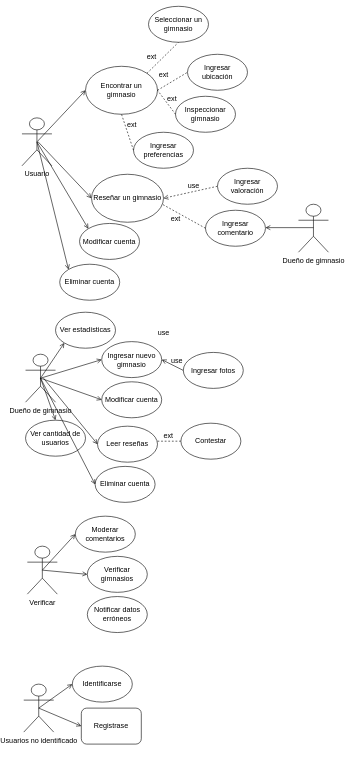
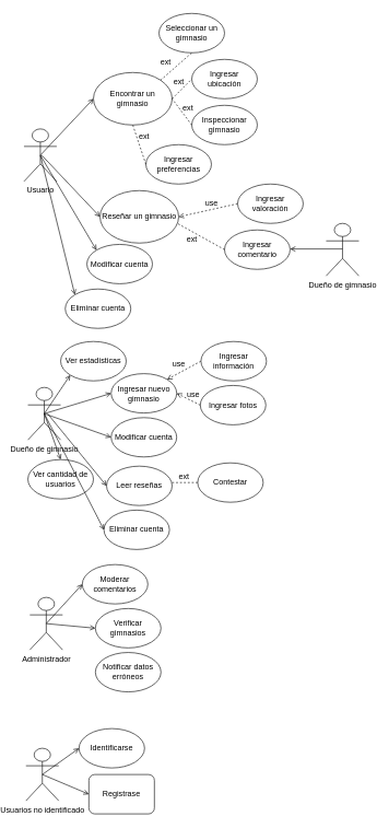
  <mxCell id="0" />
  <mxCell id="1" parent="0" />
  <mxCell id="2" value="" style="endArrow=open;html=1;rounded=0;endFill=0;exitX=0.5;exitY=0.5;exitDx=0;exitDy=0;exitPerimeter=0;entryX=0;entryY=0.5;entryDx=0;entryDy=0;" parent="1" target="3" edge="1"><mxGeometry width="50" height="50" relative="1" as="geometry"><mxPoint x="46" y="235" as="sourcePoint" /><mxPoint x="166" y="190" as="targetPoint" /></mxGeometry></mxCell>
  <mxCell id="3" value="Encontrar un gimnasio" style="ellipse;whiteSpace=wrap;html=1;" parent="1" vertex="1"><mxGeometry x="126" y="110" width="120" height="80" as="geometry" /></mxCell>
  <mxCell id="4" value="" style="endArrow=open;html=1;rounded=0;endFill=0;exitX=0.5;exitY=0.5;exitDx=0;exitDy=0;exitPerimeter=0;entryX=0;entryY=0.5;entryDx=0;entryDy=0;" parent="1" target="5" edge="1"><mxGeometry width="50" height="50" relative="1" as="geometry"><mxPoint x="46" y="235" as="sourcePoint" /><mxPoint x="166" y="280" as="targetPoint" /></mxGeometry></mxCell>
  <mxCell id="5" value="Reseñar un gimnasio" style="ellipse;whiteSpace=wrap;html=1;" parent="1" vertex="1"><mxGeometry x="136" y="290" width="120" height="80" as="geometry" /></mxCell>
- <mxCell id="6" value="Seleccionar un gimnasio" style="ellipse;whiteSpace=wrap;html=1;" parent="1" vertex="1"><mxGeometry x="231" y="10" width="100" height="60" as="geometry" /></mxCell>
- <mxCell id="7" value="Ingresar ubicación" style="ellipse;whiteSpace=wrap;html=1;" parent="1" vertex="1"><mxGeometry x="296" y="90" width="100" height="60" as="geometry" /></mxCell>
+ <mxCell id="6" value="Seleccionar un gimnasio" style="ellipse;whiteSpace=wrap;html=1;" parent="1" vertex="1"><mxGeometry x="226" y="20" width="100" height="60" as="geometry" /></mxCell>
+ <mxCell id="7" value="Ingresar ubicación" style="ellipse;whiteSpace=wrap;html=1;" parent="1" vertex="1"><mxGeometry x="276" y="90" width="100" height="60" as="geometry" /></mxCell>
  <mxCell id="8" value="Inspeccionar gimnasio" style="ellipse;whiteSpace=wrap;html=1;" parent="1" vertex="1"><mxGeometry x="276" y="160" width="100" height="60" as="geometry" /></mxCell>
  <mxCell id="9" value="Ingresar preferencias" style="ellipse;whiteSpace=wrap;html=1;" parent="1" vertex="1"><mxGeometry x="206" y="220" width="100" height="60" as="geometry" /></mxCell>
  <mxCell id="10" value="" style="endArrow=none;dashed=1;html=1;rounded=0;entryX=0.5;entryY=1;entryDx=0;entryDy=0;exitX=0;exitY=0.5;exitDx=0;exitDy=0;" parent="1" source="9" target="3" edge="1"><mxGeometry width="50" height="50" relative="1" as="geometry"><mxPoint x="246" y="240" as="sourcePoint" /><mxPoint x="296" y="190" as="targetPoint" /></mxGeometry></mxCell>
  <mxCell id="11" value="" style="endArrow=none;dashed=1;html=1;rounded=0;entryX=1;entryY=0.5;entryDx=0;entryDy=0;exitX=0;exitY=0.5;exitDx=0;exitDy=0;" parent="1" source="8" target="3" edge="1"><mxGeometry width="50" height="50" relative="1" as="geometry"><mxPoint x="246" y="240" as="sourcePoint" /><mxPoint x="296" y="190" as="targetPoint" /></mxGeometry></mxCell>
  <mxCell id="12" value="" style="endArrow=none;dashed=1;html=1;rounded=0;exitX=1;exitY=0.5;exitDx=0;exitDy=0;entryX=0;entryY=0.5;entryDx=0;entryDy=0;" parent="1" source="3" target="7" edge="1"><mxGeometry width="50" height="50" relative="1" as="geometry"><mxPoint x="246" y="240" as="sourcePoint" /><mxPoint x="296" y="190" as="targetPoint" /></mxGeometry></mxCell>
  <mxCell id="13" value="" style="endArrow=none;dashed=1;html=1;rounded=0;exitX=1;exitY=0;exitDx=0;exitDy=0;entryX=0.5;entryY=1;entryDx=0;entryDy=0;" parent="1" source="3" target="6" edge="1"><mxGeometry width="50" height="50" relative="1" as="geometry"><mxPoint x="246" y="240" as="sourcePoint" /><mxPoint x="296" y="190" as="targetPoint" /></mxGeometry></mxCell>
  <mxCell id="14" value="ext" style="text;html=1;align=center;verticalAlign=middle;resizable=0;points=[];autosize=1;strokeColor=none;fillColor=none;" parent="1" vertex="1"><mxGeometry x="216" y="80" width="40" height="30" as="geometry" /></mxCell>
  <mxCell id="15" value="ext" style="text;html=1;align=center;verticalAlign=middle;resizable=0;points=[];autosize=1;strokeColor=none;fillColor=none;" parent="1" vertex="1"><mxGeometry x="236" y="110" width="40" height="30" as="geometry" /></mxCell>
  <mxCell id="16" value="ext" style="text;html=1;align=center;verticalAlign=middle;resizable=0;points=[];autosize=1;strokeColor=none;fillColor=none;" parent="1" vertex="1"><mxGeometry x="250" y="150" width="40" height="30" as="geometry" /></mxCell>
  <mxCell id="17" value="ext" style="text;html=1;align=center;verticalAlign=middle;resizable=0;points=[];autosize=1;strokeColor=none;fillColor=none;" parent="1" vertex="1"><mxGeometry x="183" y="193" width="40" height="30" as="geometry" /></mxCell>
  <mxCell id="18" value="" style="endArrow=open;html=1;rounded=0;entryX=1;entryY=0.5;entryDx=0;entryDy=0;endFill=0;dashed=1;" parent="1" target="5" edge="1"><mxGeometry width="50" height="50" relative="1" as="geometry"><mxPoint x="346" y="310" as="sourcePoint" /><mxPoint x="296" y="290" as="targetPoint" /></mxGeometry></mxCell>
  <mxCell id="19" value="Ingresar valoración" style="ellipse;whiteSpace=wrap;html=1;" parent="1" vertex="1"><mxGeometry x="346" y="280" width="100" height="60" as="geometry" /></mxCell>
  <mxCell id="20" value="use" style="text;html=1;align=center;verticalAlign=middle;resizable=0;points=[];autosize=1;strokeColor=none;fillColor=none;" parent="1" vertex="1"><mxGeometry x="286" y="295" width="40" height="30" as="geometry" /></mxCell>
  <mxCell id="21" value="Ingresar comentario" style="ellipse;whiteSpace=wrap;html=1;" parent="1" vertex="1"><mxGeometry x="326" y="350" width="100" height="60" as="geometry" /></mxCell>
  <mxCell id="22" value="" style="endArrow=none;dashed=1;html=1;rounded=0;exitX=0;exitY=0.5;exitDx=0;exitDy=0;entryX=0.983;entryY=0.625;entryDx=0;entryDy=0;entryPerimeter=0;" parent="1" source="21" target="5" edge="1"><mxGeometry width="50" height="50" relative="1" as="geometry"><mxPoint x="246" y="340" as="sourcePoint" /><mxPoint x="296" y="290" as="targetPoint" /></mxGeometry></mxCell>
  <mxCell id="23" value="ext" style="text;html=1;align=center;verticalAlign=middle;resizable=0;points=[];autosize=1;strokeColor=none;fillColor=none;" parent="1" vertex="1"><mxGeometry x="256" y="350" width="40" height="30" as="geometry" /></mxCell>
  <mxCell id="24" value="" style="endArrow=open;html=1;rounded=0;endFill=0;" parent="1" edge="1"><mxGeometry width="50" height="50" relative="1" as="geometry"><mxPoint x="506" y="379" as="sourcePoint" /><mxPoint x="426" y="379" as="targetPoint" /></mxGeometry></mxCell>
  <mxCell id="25" value="Dueño de gimnasio" style="shape=umlActor;verticalLabelPosition=bottom;verticalAlign=top;html=1;outlineConnect=0;" parent="1" vertex="1"><mxGeometry x="481" y="340" width="50" height="80" as="geometry" /></mxCell>
  <mxCell id="26" value="Dueño de gimnasio" style="shape=umlActor;verticalLabelPosition=bottom;verticalAlign=top;html=1;outlineConnect=0;" parent="1" vertex="1"><mxGeometry x="26" y="590" width="50" height="80" as="geometry" /></mxCell>
  <mxCell id="27" value="Usuario" style="shape=umlActor;verticalLabelPosition=bottom;verticalAlign=top;html=1;outlineConnect=0;" parent="1" vertex="1"><mxGeometry x="20" y="196" width="50" height="80" as="geometry" /></mxCell>
  <mxCell id="28" value="Ver estadísticas" style="ellipse;whiteSpace=wrap;html=1;" parent="1" vertex="1"><mxGeometry x="76" y="520" width="100" height="60" as="geometry" /></mxCell>
  <mxCell id="29" value="Ingresar nuevo gimnasio" style="ellipse;whiteSpace=wrap;html=1;" parent="1" vertex="1"><mxGeometry x="153" y="569" width="100" height="60" as="geometry" /></mxCell>
  <mxCell id="30" value="Modificar cuenta" style="ellipse;whiteSpace=wrap;html=1;" parent="1" vertex="1"><mxGeometry x="153" y="636" width="100" height="60" as="geometry" /></mxCell>
  <mxCell id="31" value="Ver cantidad de usuarios" style="ellipse;whiteSpace=wrap;html=1;" parent="1" vertex="1"><mxGeometry x="26" y="700" width="100" height="60" as="geometry" /></mxCell>
  <mxCell id="32" value="" style="endArrow=open;html=1;rounded=0;endFill=0;exitX=0.5;exitY=0.5;exitDx=0;exitDy=0;exitPerimeter=0;entryX=0;entryY=1;entryDx=0;entryDy=0;" parent="1" source="26" target="28" edge="1"><mxGeometry width="50" height="50" relative="1" as="geometry"><mxPoint x="246" y="590" as="sourcePoint" /><mxPoint x="296" y="540" as="targetPoint" /></mxGeometry></mxCell>
  <mxCell id="33" value="" style="endArrow=open;html=1;rounded=0;endFill=0;exitX=0.5;exitY=0.5;exitDx=0;exitDy=0;exitPerimeter=0;entryX=0;entryY=0.5;entryDx=0;entryDy=0;" parent="1" source="26" target="29" edge="1"><mxGeometry width="50" height="50" relative="1" as="geometry"><mxPoint x="61" y="640" as="sourcePoint" /><mxPoint x="101" y="581" as="targetPoint" /></mxGeometry></mxCell>
  <mxCell id="34" value="" style="endArrow=open;html=1;rounded=0;endFill=0;exitX=0.5;exitY=0.5;exitDx=0;exitDy=0;exitPerimeter=0;entryX=0;entryY=0.5;entryDx=0;entryDy=0;" parent="1" source="26" target="30" edge="1"><mxGeometry width="50" height="50" relative="1" as="geometry"><mxPoint x="71" y="650" as="sourcePoint" /><mxPoint x="111" y="591" as="targetPoint" /></mxGeometry></mxCell>
  <mxCell id="35" value="" style="endArrow=open;html=1;rounded=0;endFill=0;entryX=0.5;entryY=0;entryDx=0;entryDy=0;exitX=0.5;exitY=0.5;exitDx=0;exitDy=0;exitPerimeter=0;" parent="1" source="26" target="31" edge="1"><mxGeometry width="50" height="50" relative="1" as="geometry"><mxPoint x="56" y="630" as="sourcePoint" /><mxPoint x="121" y="601" as="targetPoint" /></mxGeometry></mxCell>
+ <mxCell id="36" value="" style="endArrow=open;html=1;rounded=0;entryX=1;entryY=0;entryDx=0;entryDy=0;endFill=0;dashed=1;exitX=0;exitY=0.5;exitDx=0;exitDy=0;" parent="1" source="37" target="29" edge="1"><mxGeometry width="50" height="50" relative="1" as="geometry"><mxPoint x="296" y="550" as="sourcePoint" /><mxPoint x="296" y="550" as="targetPoint" /></mxGeometry></mxCell>
+ <mxCell id="37" value="Ingresar información" style="ellipse;whiteSpace=wrap;html=1;" parent="1" vertex="1"><mxGeometry x="290" y="520" width="100" height="60" as="geometry" /></mxCell>
  <mxCell id="38" value="Ingresar fotos" style="ellipse;whiteSpace=wrap;html=1;" parent="1" vertex="1"><mxGeometry x="289" y="587" width="100" height="60" as="geometry" /></mxCell>
- <mxCell id="39" value="" style="endArrow=open;html=1;rounded=0;entryX=1;entryY=0.5;entryDx=0;entryDy=0;endFill=0;dashed=0;exitX=0;exitY=0.5;exitDx=0;exitDy=0;" parent="1" source="38" target="29" edge="1"><mxGeometry width="50" height="50" relative="1" as="geometry"><mxPoint x="300" y="560" as="sourcePoint" /><mxPoint x="248" y="588" as="targetPoint" /></mxGeometry></mxCell>
+ <mxCell id="39" value="" style="endArrow=open;html=1;rounded=0;entryX=1;entryY=0.5;entryDx=0;entryDy=0;endFill=0;dashed=1;exitX=0;exitY=0.5;exitDx=0;exitDy=0;" parent="1" source="38" target="29" edge="1"><mxGeometry width="50" height="50" relative="1" as="geometry"><mxPoint x="300" y="560" as="sourcePoint" /><mxPoint x="248" y="588" as="targetPoint" /></mxGeometry></mxCell>
  <mxCell id="40" value="use" style="text;html=1;align=center;verticalAlign=middle;resizable=0;points=[];autosize=1;strokeColor=none;fillColor=none;" parent="1" vertex="1"><mxGeometry x="236" y="539" width="40" height="30" as="geometry" /></mxCell>
  <mxCell id="41" value="use" style="text;html=1;align=center;verticalAlign=middle;resizable=0;points=[];autosize=1;strokeColor=none;fillColor=none;" parent="1" vertex="1"><mxGeometry x="258" y="586" width="40" height="30" as="geometry" /></mxCell>
  <mxCell id="42" value="Leer reseñas" style="ellipse;whiteSpace=wrap;html=1;" parent="1" vertex="1"><mxGeometry x="146" y="710" width="100" height="60" as="geometry" /></mxCell>
  <mxCell id="43" value="" style="endArrow=open;html=1;rounded=0;endFill=0;entryX=0;entryY=0.5;entryDx=0;entryDy=0;" parent="1" target="42" edge="1"><mxGeometry width="50" height="50" relative="1" as="geometry"><mxPoint x="56" y="630" as="sourcePoint" /><mxPoint x="163" y="676" as="targetPoint" /></mxGeometry></mxCell>
  <mxCell id="44" value="" style="endArrow=none;dashed=1;html=1;rounded=0;exitX=1;exitY=0.417;exitDx=0;exitDy=0;entryX=0;entryY=0.5;entryDx=0;entryDy=0;exitPerimeter=0;" parent="1" source="42" edge="1" target="45"><mxGeometry width="50" height="50" relative="1" as="geometry"><mxPoint x="246" y="600" as="sourcePoint" /><mxPoint x="306" y="732" as="targetPoint" /></mxGeometry></mxCell>
  <mxCell id="45" value="Contestar" style="ellipse;whiteSpace=wrap;html=1;" parent="1" vertex="1"><mxGeometry x="285" y="705" width="100" height="60" as="geometry" /></mxCell>
  <mxCell id="46" value="ext" style="text;html=1;align=center;verticalAlign=middle;resizable=0;points=[];autosize=1;strokeColor=none;fillColor=none;" parent="1" vertex="1"><mxGeometry x="244" y="712" width="40" height="30" as="geometry" /></mxCell>
- <mxCell id="47" value="Verificar" style="shape=umlActor;verticalLabelPosition=bottom;verticalAlign=top;html=1;outlineConnect=0;" parent="1" vertex="1"><mxGeometry x="29" y="910" width="50" height="80" as="geometry" /></mxCell>
+ <mxCell id="47" value="Administrador" style="shape=umlActor;verticalLabelPosition=bottom;verticalAlign=top;html=1;outlineConnect=0;" parent="1" vertex="1"><mxGeometry x="29" y="910" width="50" height="80" as="geometry" /></mxCell>
  <mxCell id="48" value="Moderar comentarios" style="ellipse;whiteSpace=wrap;html=1;" parent="1" vertex="1"><mxGeometry x="109" y="860" width="100" height="60" as="geometry" /></mxCell>
  <mxCell id="49" value="Verificar gimnasios" style="ellipse;whiteSpace=wrap;html=1;" parent="1" vertex="1"><mxGeometry x="129" y="927" width="100" height="60" as="geometry" /></mxCell>
  <mxCell id="50" value="" style="endArrow=open;html=1;rounded=0;exitX=0.5;exitY=0.5;exitDx=0;exitDy=0;exitPerimeter=0;endFill=0;entryX=0;entryY=0.5;entryDx=0;entryDy=0;" parent="1" source="47" target="48" edge="1"><mxGeometry width="50" height="50" relative="1" as="geometry"><mxPoint x="249" y="1000" as="sourcePoint" /><mxPoint x="299" y="950" as="targetPoint" /></mxGeometry></mxCell>
  <mxCell id="51" value="" style="endArrow=open;html=1;rounded=0;exitX=0.5;exitY=0.5;exitDx=0;exitDy=0;exitPerimeter=0;endFill=0;entryX=0;entryY=0.5;entryDx=0;entryDy=0;" parent="1" source="47" target="49" edge="1"><mxGeometry width="50" height="50" relative="1" as="geometry"><mxPoint x="64" y="960" as="sourcePoint" /><mxPoint x="139" y="900" as="targetPoint" /></mxGeometry></mxCell>
  <mxCell id="52" value="Notificar datos erróneos" style="ellipse;whiteSpace=wrap;html=1;" parent="1" vertex="1"><mxGeometry x="129" y="994" width="100" height="60" as="geometry" /></mxCell>
  <mxCell id="53" value="Usuarios no identificado" style="shape=umlActor;verticalLabelPosition=bottom;verticalAlign=top;html=1;outlineConnect=0;" parent="1" vertex="1"><mxGeometry x="23" y="1140" width="50" height="80" as="geometry" /></mxCell>
  <mxCell id="54" value="Identificarse" style="ellipse;whiteSpace=wrap;html=1;" parent="1" vertex="1"><mxGeometry x="104" y="1110" width="100" height="60" as="geometry" /></mxCell>
  <mxCell id="55" value="Registrase" style="whiteSpace=wrap;html=1;rounded=1;" parent="1" vertex="1"><mxGeometry x="119" y="1180" width="100" height="60" as="geometry" /></mxCell>
  <mxCell id="56" value="" style="endArrow=open;html=1;rounded=0;exitX=0.5;exitY=0.5;exitDx=0;exitDy=0;exitPerimeter=0;endFill=0;entryX=0;entryY=0.5;entryDx=0;entryDy=0;" parent="1" source="53" target="54" edge="1"><mxGeometry width="50" height="50" relative="1" as="geometry"><mxPoint x="243" y="1230" as="sourcePoint" /><mxPoint x="293" y="1180" as="targetPoint" /></mxGeometry></mxCell>
  <mxCell id="57" value="" style="endArrow=open;html=1;rounded=0;exitX=0.5;exitY=0.5;exitDx=0;exitDy=0;exitPerimeter=0;endFill=0;entryX=0;entryY=0.5;entryDx=0;entryDy=0;" parent="1" source="53" target="55" edge="1"><mxGeometry width="50" height="50" relative="1" as="geometry"><mxPoint x="58" y="1190" as="sourcePoint" /><mxPoint x="133" y="1130" as="targetPoint" /></mxGeometry></mxCell>
  <mxCell id="58" value="" style="endArrow=open;html=1;rounded=0;endFill=0;exitX=0.5;exitY=0.5;exitDx=0;exitDy=0;exitPerimeter=0;entryX=0;entryY=0;entryDx=0;entryDy=0;" edge="1" parent="1" source="27" target="59"><mxGeometry width="50" height="50" relative="1" as="geometry"><mxPoint x="34" y="390" as="sourcePoint" /><mxPoint x="86" y="360" as="targetPoint" /></mxGeometry></mxCell>
  <mxCell id="59" value="Modificar cuenta" style="ellipse;whiteSpace=wrap;html=1;" vertex="1" parent="1"><mxGeometry x="116" y="372" width="100" height="60" as="geometry" /></mxCell>
  <mxCell id="60" value="Eliminar cuenta" style="ellipse;whiteSpace=wrap;html=1;" vertex="1" parent="1"><mxGeometry x="83" y="440" width="100" height="60" as="geometry" /></mxCell>
  <mxCell id="61" value="" style="endArrow=open;html=1;rounded=0;endFill=0;exitX=0.5;exitY=0.5;exitDx=0;exitDy=0;exitPerimeter=0;entryX=0;entryY=0;entryDx=0;entryDy=0;" edge="1" parent="1" source="27" target="60"><mxGeometry width="50" height="50" relative="1" as="geometry"><mxPoint x="30" y="329.5" as="sourcePoint" /><mxPoint x="106" y="450" as="targetPoint" /></mxGeometry></mxCell>
  <mxCell id="62" value="Eliminar cuenta" style="ellipse;whiteSpace=wrap;html=1;" vertex="1" parent="1"><mxGeometry x="142" y="777" width="100" height="60" as="geometry" /></mxCell>
  <mxCell id="63" value="" style="endArrow=open;html=1;rounded=0;endFill=0;entryX=0;entryY=0.5;entryDx=0;entryDy=0;exitX=0.5;exitY=0.5;exitDx=0;exitDy=0;exitPerimeter=0;" edge="1" parent="1" source="26" target="62"><mxGeometry width="50" height="50" relative="1" as="geometry"><mxPoint x="86" y="720" as="sourcePoint" /><mxPoint x="156" y="780" as="targetPoint" /></mxGeometry></mxCell>
